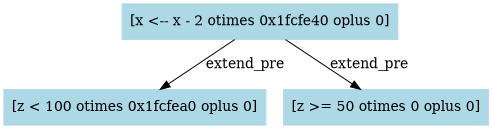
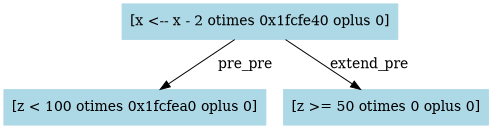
  digraph {
    node [color=lightblue shape=box style=filled]
    edge [color=black]
    n1 [label="[x <-- x - 2 otimes 0x1fcfe40 oplus 0]"]
    n2 [label="[z < 100 otimes 0x1fcfea0 oplus 0]"]
    n3 [label="[z >= 50 otimes 0 oplus 0]"]
-   n1 -> n2 [label=extend_pre]
+   n1 -> n2 [label=pre_pre]
    n1 -> n3 [label=extend_pre]
  }
